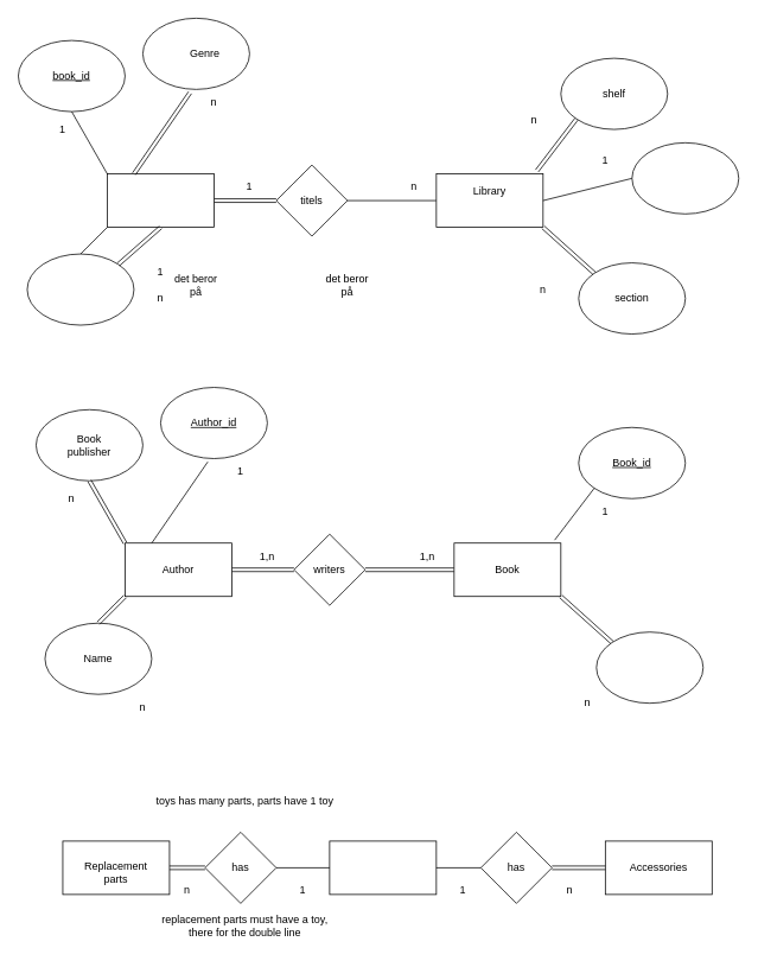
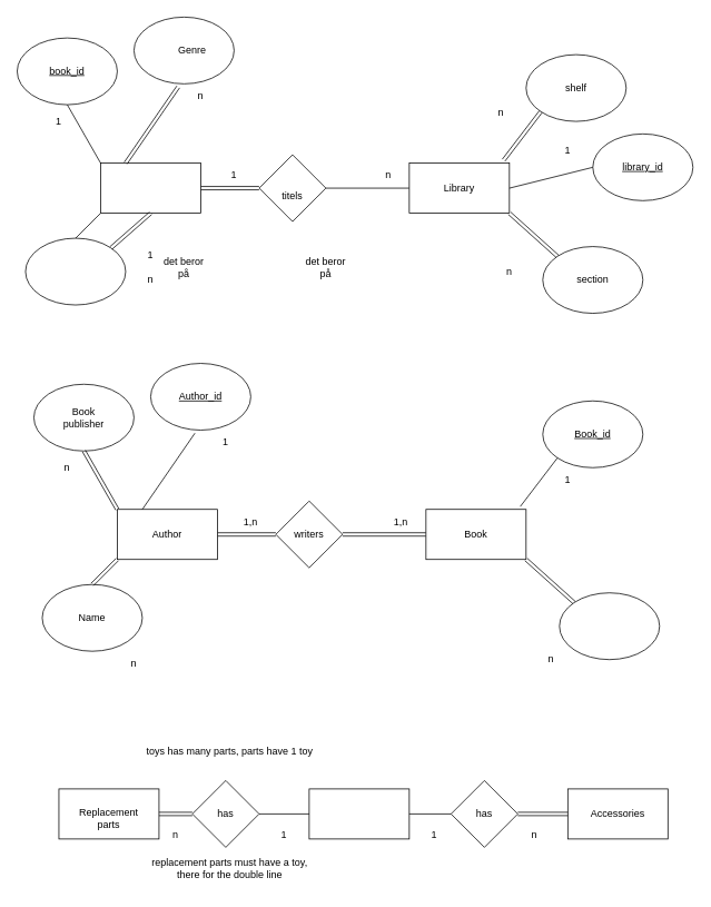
  <mxCell id="0" />
  <mxCell id="1" parent="0" />
  <mxCell id="2" value="" style="rhombus;whiteSpace=wrap;html=1;" parent="1" vertex="1"><mxGeometry x="310" y="185" width="80" height="80" as="geometry" /></mxCell>
  <mxCell id="3" value="" style="ellipse;whiteSpace=wrap;html=1;" parent="1" vertex="1"><mxGeometry x="20" y="45" width="120" height="80" as="geometry" /></mxCell>
  <mxCell id="4" value="" style="endArrow=none;html=1;rounded=0;exitX=0;exitY=0.5;exitDx=0;exitDy=0;entryX=1;entryY=0.5;entryDx=0;entryDy=0;shape=link;" parent="1" source="2" target="6" edge="1"><mxGeometry width="50" height="50" relative="1" as="geometry"><mxPoint x="270" y="315" as="sourcePoint" /><mxPoint x="250" y="225" as="targetPoint" /></mxGeometry></mxCell>
  <mxCell id="5" value="" style="endArrow=none;html=1;rounded=0;entryX=1;entryY=0.5;entryDx=0;entryDy=0;exitX=0;exitY=0.5;exitDx=0;exitDy=0;" parent="1" source="11" target="2" edge="1"><mxGeometry width="50" height="50" relative="1" as="geometry"><mxPoint x="530" y="215" as="sourcePoint" /><mxPoint x="380" y="265" as="targetPoint" /></mxGeometry></mxCell>
  <mxCell id="6" value="" style="rounded=0;whiteSpace=wrap;html=1;" parent="1" vertex="1"><mxGeometry x="120" y="195" width="120" height="60" as="geometry" /></mxCell>
  <mxCell id="7" value="" style="ellipse;whiteSpace=wrap;html=1;" parent="1" vertex="1"><mxGeometry x="630" y="65" width="120" height="80" as="geometry" /></mxCell>
  <mxCell id="8" value="" style="endArrow=none;html=1;rounded=0;exitX=0;exitY=0;exitDx=0;exitDy=0;entryX=0.5;entryY=1;entryDx=0;entryDy=0;" parent="1" source="6" target="3" edge="1"><mxGeometry width="50" height="50" relative="1" as="geometry"><mxPoint x="80" y="125" as="sourcePoint" /><mxPoint x="80" y="135" as="targetPoint" /></mxGeometry></mxCell>
  <mxCell id="9" value="" style="ellipse;whiteSpace=wrap;html=1;" parent="1" vertex="1"><mxGeometry x="30" y="285" width="120" height="80" as="geometry" /></mxCell>
  <mxCell id="10" value="" style="endArrow=none;html=1;rounded=0;entryX=0;entryY=1;entryDx=0;entryDy=0;exitX=0.5;exitY=0;exitDx=0;exitDy=0;" parent="1" source="9" target="6" edge="1"><mxGeometry width="50" height="50" relative="1" as="geometry"><mxPoint x="280" y="395" as="sourcePoint" /><mxPoint x="330" y="345" as="targetPoint" /></mxGeometry></mxCell>
  <mxCell id="11" value="" style="rounded=0;whiteSpace=wrap;html=1;" parent="1" vertex="1"><mxGeometry x="490" y="195" width="120" height="60" as="geometry" /></mxCell>
  <mxCell id="12" value="" style="endArrow=none;html=1;rounded=0;exitX=0.942;exitY=-0.057;exitDx=0;exitDy=0;exitPerimeter=0;entryX=0;entryY=1;entryDx=0;entryDy=0;shape=link;" parent="1" source="11" target="7" edge="1"><mxGeometry width="50" height="50" relative="1" as="geometry"><mxPoint x="520" y="135" as="sourcePoint" /><mxPoint x="570" y="85" as="targetPoint" /></mxGeometry></mxCell>
  <mxCell id="13" value="" style="ellipse;whiteSpace=wrap;html=1;" parent="1" vertex="1"><mxGeometry x="650" y="295" width="120" height="80" as="geometry" /></mxCell>
  <mxCell id="14" value="" style="endArrow=none;html=1;rounded=0;entryX=1;entryY=1;entryDx=0;entryDy=0;exitX=0;exitY=0;exitDx=0;exitDy=0;shape=link;" parent="1" source="13" target="11" edge="1"><mxGeometry width="50" height="50" relative="1" as="geometry"><mxPoint x="540" y="355" as="sourcePoint" /><mxPoint x="590" y="305" as="targetPoint" /></mxGeometry></mxCell>
- <mxCell id="15" value="Library" style="text;html=1;strokeColor=none;fillColor=none;align=center;verticalAlign=middle;whiteSpace=wrap;rounded=0;" parent="1" vertex="1"><mxGeometry x="520" y="200" width="60" height="30" as="geometry" /></mxCell>
+ <mxCell id="15" value="Library" style="text;html=1;strokeColor=none;fillColor=none;align=center;verticalAlign=middle;whiteSpace=wrap;rounded=0;" parent="1" vertex="1"><mxGeometry x="520" y="210" width="60" height="30" as="geometry" /></mxCell>
  <mxCell id="16" value="&lt;u&gt;book_id&lt;/u&gt;" style="text;html=1;strokeColor=none;fillColor=none;align=center;verticalAlign=middle;whiteSpace=wrap;rounded=0;" parent="1" vertex="1"><mxGeometry x="50" y="70" width="60" height="30" as="geometry" /></mxCell>
  <mxCell id="17" value="shelf" style="text;html=1;strokeColor=none;fillColor=none;align=center;verticalAlign=middle;whiteSpace=wrap;rounded=0;" parent="1" vertex="1"><mxGeometry x="660" y="90" width="60" height="30" as="geometry" /></mxCell>
- <mxCell id="18" value="titels" style="text;html=1;strokeColor=none;fillColor=none;align=center;verticalAlign=middle;whiteSpace=wrap;rounded=0;" parent="1" vertex="1"><mxGeometry x="320" y="210" width="60" height="30" as="geometry" /></mxCell>
+ <mxCell id="18" value="titels" style="text;html=1;strokeColor=none;fillColor=none;align=center;verticalAlign=middle;whiteSpace=wrap;rounded=0;" parent="1" vertex="1"><mxGeometry x="320" y="220" width="60" height="30" as="geometry" /></mxCell>
  <mxCell id="19" value="section" style="text;html=1;strokeColor=none;fillColor=none;align=center;verticalAlign=middle;whiteSpace=wrap;rounded=0;" parent="1" vertex="1"><mxGeometry x="680" y="320" width="60" height="30" as="geometry" /></mxCell>
  <mxCell id="20" value="" style="ellipse;whiteSpace=wrap;html=1;" parent="1" vertex="1"><mxGeometry x="160" y="20" width="120" height="80" as="geometry" /></mxCell>
  <mxCell id="21" value="Genre" style="text;html=1;strokeColor=none;fillColor=none;align=center;verticalAlign=middle;whiteSpace=wrap;rounded=0;" parent="1" vertex="1"><mxGeometry x="200" y="45" width="60" height="30" as="geometry" /></mxCell>
  <mxCell id="22" value="" style="endArrow=none;html=1;rounded=0;entryX=0.442;entryY=1.045;entryDx=0;entryDy=0;entryPerimeter=0;exitX=0.25;exitY=0;exitDx=0;exitDy=0;shape=link;" parent="1" source="6" target="20" edge="1"><mxGeometry width="50" height="50" relative="1" as="geometry"><mxPoint x="200" y="165" as="sourcePoint" /><mxPoint x="250" y="115" as="targetPoint" /></mxGeometry></mxCell>
  <mxCell id="23" value="" style="rhombus;whiteSpace=wrap;html=1;" parent="1" vertex="1"><mxGeometry x="330" y="600" width="80" height="80" as="geometry" /></mxCell>
  <mxCell id="24" value="" style="ellipse;whiteSpace=wrap;html=1;" parent="1" vertex="1"><mxGeometry x="40" y="460" width="120" height="80" as="geometry" /></mxCell>
  <mxCell id="25" value="" style="endArrow=none;html=1;rounded=0;exitX=0;exitY=0.5;exitDx=0;exitDy=0;entryX=1;entryY=0.5;entryDx=0;entryDy=0;shape=link;" parent="1" source="23" target="27" edge="1"><mxGeometry width="50" height="50" relative="1" as="geometry"><mxPoint x="290" y="730" as="sourcePoint" /><mxPoint x="270" y="640" as="targetPoint" /></mxGeometry></mxCell>
  <mxCell id="26" value="" style="endArrow=none;html=1;rounded=0;entryX=1;entryY=0.5;entryDx=0;entryDy=0;exitX=0;exitY=0.5;exitDx=0;exitDy=0;shape=link;" parent="1" source="32" target="23" edge="1"><mxGeometry width="50" height="50" relative="1" as="geometry"><mxPoint x="550" y="630" as="sourcePoint" /><mxPoint x="400" y="680" as="targetPoint" /></mxGeometry></mxCell>
  <mxCell id="27" value="" style="rounded=0;whiteSpace=wrap;html=1;" parent="1" vertex="1"><mxGeometry x="140" y="610" width="120" height="60" as="geometry" /></mxCell>
  <mxCell id="28" value="" style="ellipse;whiteSpace=wrap;html=1;" parent="1" vertex="1"><mxGeometry x="650" y="480" width="120" height="80" as="geometry" /></mxCell>
  <mxCell id="29" value="" style="endArrow=none;html=1;rounded=0;exitX=0;exitY=0;exitDx=0;exitDy=0;entryX=0.5;entryY=1;entryDx=0;entryDy=0;shape=link;" parent="1" source="27" target="24" edge="1"><mxGeometry width="50" height="50" relative="1" as="geometry"><mxPoint x="100" y="540" as="sourcePoint" /><mxPoint x="100" y="550" as="targetPoint" /></mxGeometry></mxCell>
  <mxCell id="30" value="" style="ellipse;whiteSpace=wrap;html=1;" parent="1" vertex="1"><mxGeometry x="50" y="700" width="120" height="80" as="geometry" /></mxCell>
  <mxCell id="31" value="" style="endArrow=none;html=1;rounded=0;entryX=0;entryY=1;entryDx=0;entryDy=0;exitX=0.5;exitY=0;exitDx=0;exitDy=0;shape=link;" parent="1" source="30" target="27" edge="1"><mxGeometry width="50" height="50" relative="1" as="geometry"><mxPoint x="300" y="810" as="sourcePoint" /><mxPoint x="350" y="760" as="targetPoint" /></mxGeometry></mxCell>
  <mxCell id="32" value="" style="rounded=0;whiteSpace=wrap;html=1;" parent="1" vertex="1"><mxGeometry x="510" y="610" width="120" height="60" as="geometry" /></mxCell>
  <mxCell id="33" value="" style="endArrow=none;html=1;rounded=0;exitX=0.942;exitY=-0.057;exitDx=0;exitDy=0;exitPerimeter=0;entryX=0;entryY=1;entryDx=0;entryDy=0;" parent="1" source="32" target="28" edge="1"><mxGeometry width="50" height="50" relative="1" as="geometry"><mxPoint x="540" y="550" as="sourcePoint" /><mxPoint x="590" y="500" as="targetPoint" /></mxGeometry></mxCell>
  <mxCell id="34" value="" style="ellipse;whiteSpace=wrap;html=1;" parent="1" vertex="1"><mxGeometry x="670" y="710" width="120" height="80" as="geometry" /></mxCell>
  <mxCell id="35" value="" style="endArrow=none;html=1;rounded=0;entryX=1;entryY=1;entryDx=0;entryDy=0;exitX=0;exitY=0;exitDx=0;exitDy=0;shape=link;" parent="1" source="34" target="32" edge="1"><mxGeometry width="50" height="50" relative="1" as="geometry"><mxPoint x="560" y="770" as="sourcePoint" /><mxPoint x="610" y="720" as="targetPoint" /></mxGeometry></mxCell>
  <mxCell id="36" value="Book" style="text;html=1;strokeColor=none;fillColor=none;align=center;verticalAlign=middle;whiteSpace=wrap;rounded=0;" parent="1" vertex="1"><mxGeometry x="540" y="625" width="60" height="30" as="geometry" /></mxCell>
  <mxCell id="37" value="Book publisher" style="text;html=1;strokeColor=none;fillColor=none;align=center;verticalAlign=middle;whiteSpace=wrap;rounded=0;" parent="1" vertex="1"><mxGeometry x="70" y="485" width="60" height="30" as="geometry" /></mxCell>
  <mxCell id="38" value="&lt;u&gt;Book_id&lt;/u&gt;" style="text;html=1;strokeColor=none;fillColor=none;align=center;verticalAlign=middle;whiteSpace=wrap;rounded=0;" parent="1" vertex="1"><mxGeometry x="680" y="505" width="60" height="30" as="geometry" /></mxCell>
  <mxCell id="39" value="Name" style="text;html=1;strokeColor=none;fillColor=none;align=center;verticalAlign=middle;whiteSpace=wrap;rounded=0;" parent="1" vertex="1"><mxGeometry x="80" y="725" width="60" height="30" as="geometry" /></mxCell>
  <mxCell id="40" value="Author" style="text;html=1;strokeColor=none;fillColor=none;align=center;verticalAlign=middle;whiteSpace=wrap;rounded=0;" parent="1" vertex="1"><mxGeometry x="170" y="625" width="60" height="30" as="geometry" /></mxCell>
  <mxCell id="41" value="writers" style="text;html=1;strokeColor=none;fillColor=none;align=center;verticalAlign=middle;whiteSpace=wrap;rounded=0;" parent="1" vertex="1"><mxGeometry x="340" y="625" width="60" height="30" as="geometry" /></mxCell>
  <mxCell id="42" value="" style="ellipse;whiteSpace=wrap;html=1;gradientColor=none;" parent="1" vertex="1"><mxGeometry x="180" y="435" width="120" height="80" as="geometry" /></mxCell>
  <mxCell id="43" value="&lt;u&gt;Author_id&lt;/u&gt;" style="text;html=1;strokeColor=none;fillColor=none;align=center;verticalAlign=middle;whiteSpace=wrap;rounded=0;" parent="1" vertex="1"><mxGeometry x="210" y="460" width="60" height="30" as="geometry" /></mxCell>
  <mxCell id="44" value="" style="endArrow=none;html=1;rounded=0;entryX=0.442;entryY=1.045;entryDx=0;entryDy=0;entryPerimeter=0;exitX=0.25;exitY=0;exitDx=0;exitDy=0;" parent="1" source="27" target="42" edge="1"><mxGeometry width="50" height="50" relative="1" as="geometry"><mxPoint x="220" y="580" as="sourcePoint" /><mxPoint x="270" y="530" as="targetPoint" /></mxGeometry></mxCell>
  <mxCell id="45" value="" style="ellipse;whiteSpace=wrap;html=1;" parent="1" vertex="1"><mxGeometry x="710" y="160" width="120" height="80" as="geometry" /></mxCell>
  <mxCell id="46" value="" style="endArrow=none;html=1;rounded=0;entryX=0;entryY=0.5;entryDx=0;entryDy=0;exitX=1;exitY=0.5;exitDx=0;exitDy=0;" parent="1" source="11" target="45" edge="1"><mxGeometry width="50" height="50" relative="1" as="geometry"><mxPoint x="520" y="315" as="sourcePoint" /><mxPoint x="570" y="265" as="targetPoint" /></mxGeometry></mxCell>
+ <mxCell id="47" value="&lt;u&gt;library_id&lt;/u&gt;" style="text;html=1;strokeColor=none;fillColor=none;align=center;verticalAlign=middle;whiteSpace=wrap;rounded=0;" parent="1" vertex="1"><mxGeometry x="740" y="185" width="60" height="30" as="geometry" /></mxCell>
  <mxCell id="48" value="n" style="text;html=1;strokeColor=none;fillColor=none;align=center;verticalAlign=middle;whiteSpace=wrap;rounded=0;" parent="1" vertex="1"><mxGeometry x="435" y="195" width="60" height="30" as="geometry" /></mxCell>
  <mxCell id="49" value="1" style="text;html=1;strokeColor=none;fillColor=none;align=center;verticalAlign=middle;whiteSpace=wrap;rounded=0;" parent="1" vertex="1"><mxGeometry x="250" y="195" width="60" height="30" as="geometry" /></mxCell>
  <mxCell id="50" value="1,n" style="text;html=1;strokeColor=none;fillColor=none;align=center;verticalAlign=middle;whiteSpace=wrap;rounded=0;" parent="1" vertex="1"><mxGeometry x="270" y="610" width="60" height="30" as="geometry" /></mxCell>
  <mxCell id="51" value="1,n" style="text;html=1;strokeColor=none;fillColor=none;align=center;verticalAlign=middle;whiteSpace=wrap;rounded=0;" parent="1" vertex="1"><mxGeometry x="450" y="610" width="60" height="30" as="geometry" /></mxCell>
  <mxCell id="52" value="n" style="text;html=1;strokeColor=none;fillColor=none;align=center;verticalAlign=middle;whiteSpace=wrap;rounded=0;" parent="1" vertex="1"><mxGeometry x="570" y="120" width="60" height="30" as="geometry" /></mxCell>
  <mxCell id="53" value="n" style="text;html=1;strokeColor=none;fillColor=none;align=center;verticalAlign=middle;whiteSpace=wrap;rounded=0;" parent="1" vertex="1"><mxGeometry x="580" y="310" width="60" height="30" as="geometry" /></mxCell>
  <mxCell id="54" value="1" style="text;html=1;strokeColor=none;fillColor=none;align=center;verticalAlign=middle;whiteSpace=wrap;rounded=0;" parent="1" vertex="1"><mxGeometry x="650" y="165" width="60" height="30" as="geometry" /></mxCell>
  <mxCell id="55" value="1" style="text;html=1;strokeColor=none;fillColor=none;align=center;verticalAlign=middle;whiteSpace=wrap;rounded=0;" parent="1" vertex="1"><mxGeometry x="40" y="130" width="60" height="30" as="geometry" /></mxCell>
  <mxCell id="56" value="n" style="text;html=1;strokeColor=none;fillColor=none;align=center;verticalAlign=middle;whiteSpace=wrap;rounded=0;" parent="1" vertex="1"><mxGeometry x="210" y="100" width="60" height="30" as="geometry" /></mxCell>
  <mxCell id="57" value="n" style="text;html=1;strokeColor=none;fillColor=none;align=center;verticalAlign=middle;whiteSpace=wrap;rounded=0;" parent="1" vertex="1"><mxGeometry x="150" y="320" width="60" height="30" as="geometry" /></mxCell>
  <mxCell id="58" value="1" style="text;html=1;strokeColor=none;fillColor=none;align=center;verticalAlign=middle;whiteSpace=wrap;rounded=0;" parent="1" vertex="1"><mxGeometry x="150" y="290" width="60" height="30" as="geometry" /></mxCell>
  <mxCell id="59" value="det beror på" style="text;html=1;strokeColor=none;fillColor=none;align=center;verticalAlign=middle;whiteSpace=wrap;rounded=0;" parent="1" vertex="1"><mxGeometry x="190" y="305" width="60" height="30" as="geometry" /></mxCell>
  <mxCell id="60" value="n" style="text;html=1;strokeColor=none;fillColor=none;align=center;verticalAlign=middle;whiteSpace=wrap;rounded=0;" parent="1" vertex="1"><mxGeometry x="130" y="780" width="60" height="30" as="geometry" /></mxCell>
  <mxCell id="61" value="n" style="text;html=1;strokeColor=none;fillColor=none;align=center;verticalAlign=middle;whiteSpace=wrap;rounded=0;" parent="1" vertex="1"><mxGeometry x="50" y="545" width="60" height="30" as="geometry" /></mxCell>
  <mxCell id="62" value="n" style="text;html=1;strokeColor=none;fillColor=none;align=center;verticalAlign=middle;whiteSpace=wrap;rounded=0;" parent="1" vertex="1"><mxGeometry x="630" y="775" width="60" height="30" as="geometry" /></mxCell>
  <mxCell id="63" value="1" style="text;html=1;strokeColor=none;fillColor=none;align=center;verticalAlign=middle;whiteSpace=wrap;rounded=0;" parent="1" vertex="1"><mxGeometry x="240" y="515" width="60" height="30" as="geometry" /></mxCell>
  <mxCell id="64" value="1" style="text;html=1;strokeColor=none;fillColor=none;align=center;verticalAlign=middle;whiteSpace=wrap;rounded=0;" parent="1" vertex="1"><mxGeometry x="650" y="560" width="60" height="30" as="geometry" /></mxCell>
  <mxCell id="65" value="" style="endArrow=none;html=1;rounded=0;entryX=0.5;entryY=1;entryDx=0;entryDy=0;exitX=1;exitY=0;exitDx=0;exitDy=0;shape=link;" parent="1" source="9" target="6" edge="1"><mxGeometry width="50" height="50" relative="1" as="geometry"><mxPoint x="100" y="295" as="sourcePoint" /><mxPoint x="130" y="265" as="targetPoint" /></mxGeometry></mxCell>
  <mxCell id="66" value="" style="rhombus;whiteSpace=wrap;html=1;" parent="1" vertex="1"><mxGeometry x="230" y="935" width="80" height="80" as="geometry" /></mxCell>
  <mxCell id="67" value="" style="rounded=0;whiteSpace=wrap;html=1;" parent="1" vertex="1"><mxGeometry x="70" y="945" width="120" height="60" as="geometry" /></mxCell>
  <mxCell id="68" value="" style="rounded=0;whiteSpace=wrap;html=1;" parent="1" vertex="1"><mxGeometry x="680" y="945" width="120" height="60" as="geometry" /></mxCell>
  <mxCell id="69" value="" style="rounded=0;whiteSpace=wrap;html=1;" parent="1" vertex="1"><mxGeometry x="370" y="945" width="120" height="60" as="geometry" /></mxCell>
  <mxCell id="70" value="" style="rhombus;whiteSpace=wrap;html=1;" parent="1" vertex="1"><mxGeometry x="540" y="935" width="80" height="80" as="geometry" /></mxCell>
  <mxCell id="71" value="Replacement parts" style="text;html=1;strokeColor=none;fillColor=none;align=center;verticalAlign=middle;whiteSpace=wrap;rounded=0;" parent="1" vertex="1"><mxGeometry x="100" y="965" width="60" height="30" as="geometry" /></mxCell>
  <mxCell id="72" value="Accessories" style="text;html=1;strokeColor=none;fillColor=none;align=center;verticalAlign=middle;whiteSpace=wrap;rounded=0;" parent="1" vertex="1"><mxGeometry x="710" y="960" width="60" height="30" as="geometry" /></mxCell>
  <mxCell id="73" value="" style="endArrow=none;html=1;rounded=0;entryX=0;entryY=0.5;entryDx=0;entryDy=0;exitX=1;exitY=0.5;exitDx=0;exitDy=0;shape=link;" parent="1" source="67" target="66" edge="1"><mxGeometry width="50" height="50" relative="1" as="geometry"><mxPoint x="190" y="915" as="sourcePoint" /><mxPoint x="250" y="920" as="targetPoint" /></mxGeometry></mxCell>
  <mxCell id="74" value="" style="endArrow=none;html=1;rounded=0;exitX=1;exitY=0.5;exitDx=0;exitDy=0;entryX=0;entryY=0.5;entryDx=0;entryDy=0;" parent="1" source="69" target="70" edge="1"><mxGeometry width="50" height="50" relative="1" as="geometry"><mxPoint x="492.73" y="913.3" as="sourcePoint" /><mxPoint x="537.264" y="855.004" as="targetPoint" /></mxGeometry></mxCell>
  <mxCell id="75" value="n" style="text;html=1;strokeColor=none;fillColor=none;align=center;verticalAlign=middle;whiteSpace=wrap;rounded=0;" parent="1" vertex="1"><mxGeometry x="610" y="985" width="60" height="30" as="geometry" /></mxCell>
  <mxCell id="76" value="1" style="text;html=1;strokeColor=none;fillColor=none;align=center;verticalAlign=middle;whiteSpace=wrap;rounded=0;" parent="1" vertex="1"><mxGeometry x="490" y="985" width="60" height="30" as="geometry" /></mxCell>
  <mxCell id="77" value="1" style="text;html=1;strokeColor=none;fillColor=none;align=center;verticalAlign=middle;whiteSpace=wrap;rounded=0;" parent="1" vertex="1"><mxGeometry x="310" y="985" width="60" height="30" as="geometry" /></mxCell>
  <mxCell id="78" value="n" style="text;html=1;strokeColor=none;fillColor=none;align=center;verticalAlign=middle;whiteSpace=wrap;rounded=0;" parent="1" vertex="1"><mxGeometry x="180" y="985" width="60" height="30" as="geometry" /></mxCell>
  <mxCell id="79" value="" style="endArrow=none;html=1;rounded=0;entryX=0;entryY=0.5;entryDx=0;entryDy=0;exitX=1;exitY=0.5;exitDx=0;exitDy=0;" parent="1" source="66" target="69" edge="1"><mxGeometry width="50" height="50" relative="1" as="geometry"><mxPoint x="310" y="905" as="sourcePoint" /><mxPoint x="350" y="905" as="targetPoint" /></mxGeometry></mxCell>
  <mxCell id="80" value="" style="endArrow=none;html=1;rounded=0;entryX=0;entryY=0.5;entryDx=0;entryDy=0;exitX=1;exitY=0.5;exitDx=0;exitDy=0;shape=link;" parent="1" source="70" target="68" edge="1"><mxGeometry width="50" height="50" relative="1" as="geometry"><mxPoint x="610" y="895" as="sourcePoint" /><mxPoint x="670" y="895" as="targetPoint" /></mxGeometry></mxCell>
  <mxCell id="81" value="det beror på" style="text;html=1;strokeColor=none;fillColor=none;align=center;verticalAlign=middle;whiteSpace=wrap;rounded=0;" vertex="1" parent="1"><mxGeometry x="360" y="305" width="60" height="30" as="geometry" /></mxCell>
  <mxCell id="82" value="has" style="text;html=1;strokeColor=none;fillColor=none;align=center;verticalAlign=middle;whiteSpace=wrap;rounded=0;" vertex="1" parent="1"><mxGeometry x="550" y="960" width="60" height="30" as="geometry" /></mxCell>
  <mxCell id="83" value="has" style="text;html=1;strokeColor=none;fillColor=none;align=center;verticalAlign=middle;whiteSpace=wrap;rounded=0;" vertex="1" parent="1"><mxGeometry x="240" y="960" width="60" height="30" as="geometry" /></mxCell>
  <mxCell id="84" value="toys has many parts, parts have 1 toy" style="text;html=1;strokeColor=none;fillColor=none;align=center;verticalAlign=middle;whiteSpace=wrap;rounded=0;" vertex="1" parent="1"><mxGeometry x="170" y="875" width="210" height="50" as="geometry" /></mxCell>
  <mxCell id="85" value="replacement parts must have a toy, there for the double line" style="text;html=1;strokeColor=none;fillColor=none;align=center;verticalAlign=middle;whiteSpace=wrap;rounded=0;" vertex="1" parent="1"><mxGeometry x="170" y="1015" width="210" height="50" as="geometry" /></mxCell>
